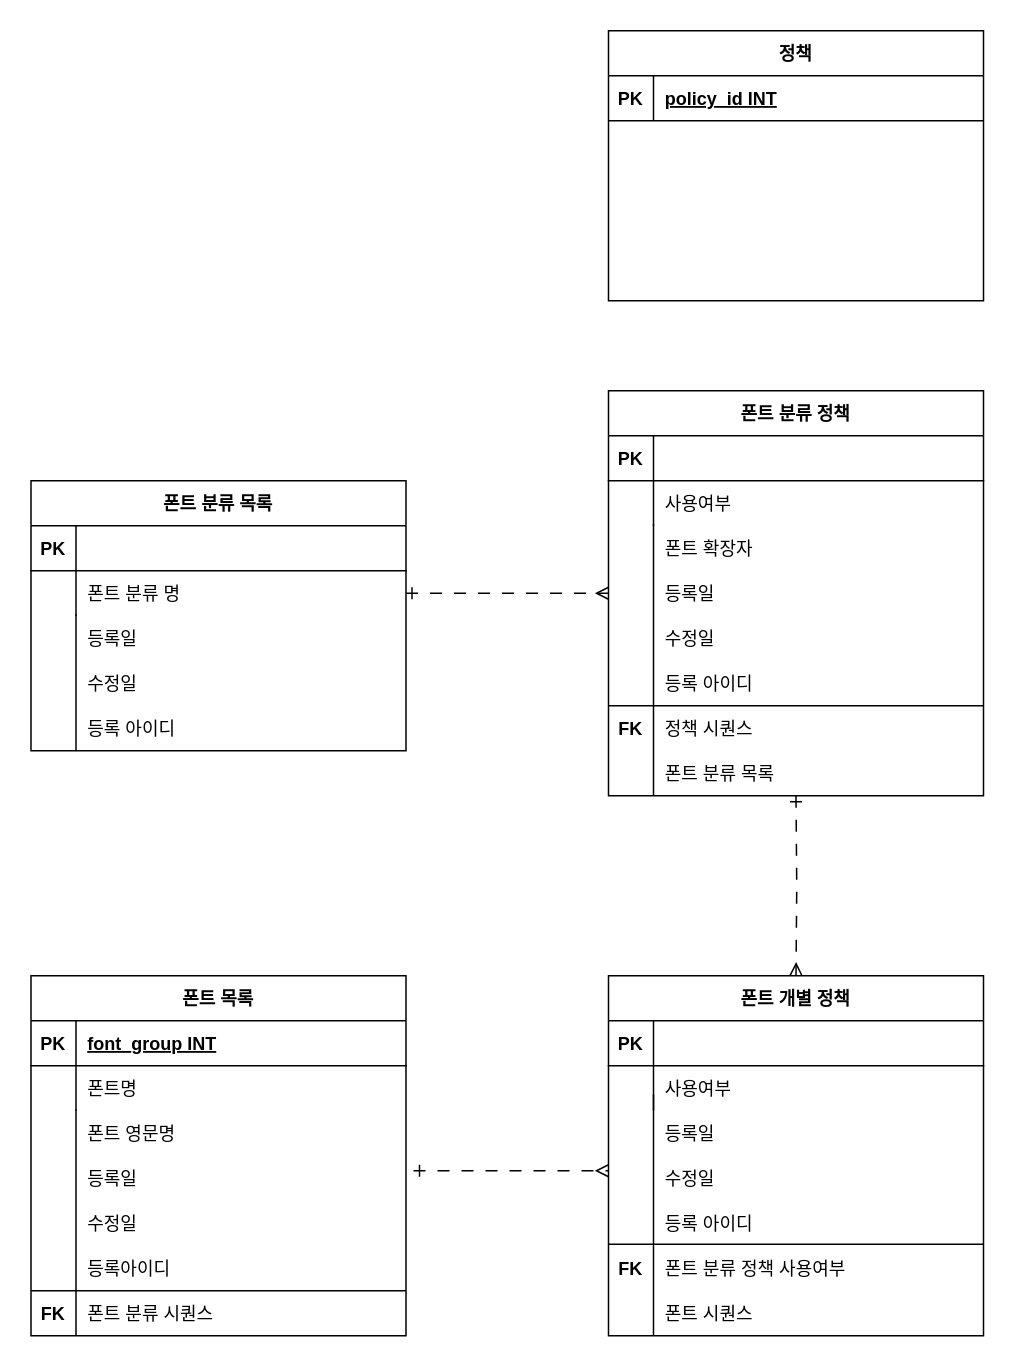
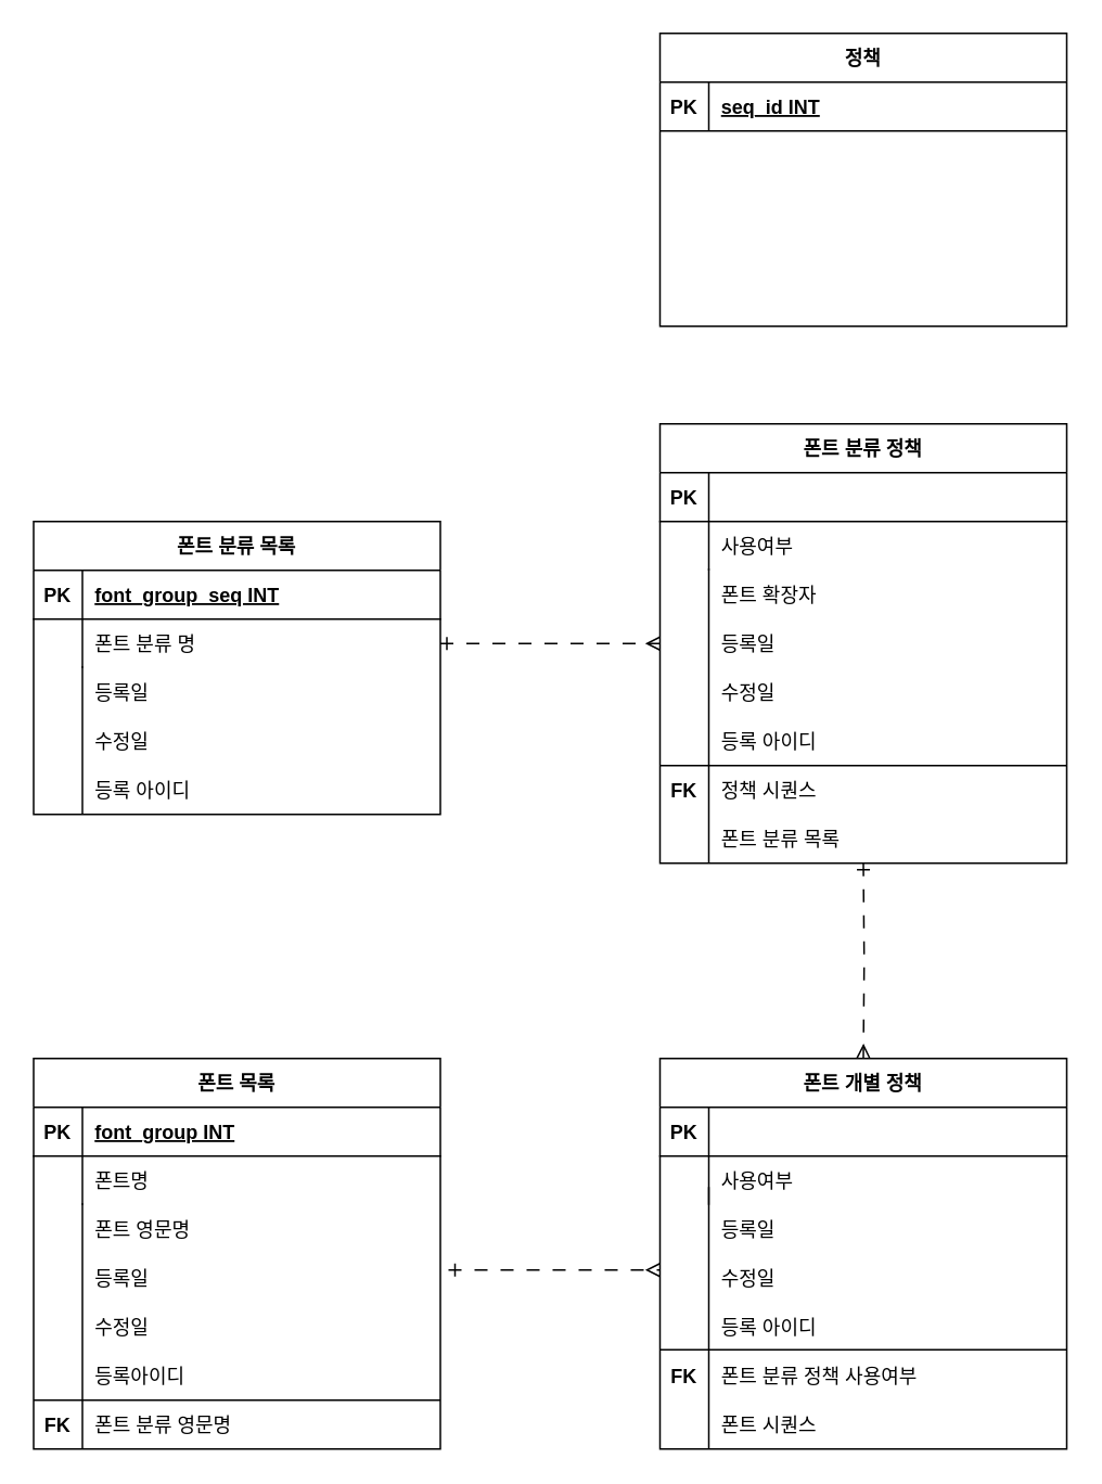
  <mxCell id="0" />
  <mxCell id="1" parent="0" />
  <mxCell id="2" value="폰트 목록" style="shape=table;startSize=30;container=1;collapsible=1;childLayout=tableLayout;fixedRows=1;rowLines=0;fontStyle=1;align=center;resizeLast=1;" parent="1" vertex="1"><mxGeometry x="20" y="650" width="250" height="240" as="geometry" /></mxCell>
  <mxCell id="3" value="" style="shape=partialRectangle;collapsible=0;dropTarget=0;pointerEvents=0;fillColor=none;points=[[0,0.5],[1,0.5]];portConstraint=eastwest;top=0;left=0;right=0;bottom=1;" parent="2" vertex="1"><mxGeometry y="30" width="250" height="30" as="geometry" /></mxCell>
  <mxCell id="4" value="PK" style="shape=partialRectangle;overflow=hidden;connectable=0;fillColor=none;top=0;left=0;bottom=0;right=0;fontStyle=1;" parent="3" vertex="1"><mxGeometry width="30" height="30" as="geometry"><mxRectangle width="30" height="30" as="alternateBounds" /></mxGeometry></mxCell>
  <mxCell id="5" value="font_group INT" style="shape=partialRectangle;overflow=hidden;connectable=0;fillColor=none;top=0;left=0;bottom=0;right=0;align=left;spacingLeft=6;fontStyle=5;" parent="3" vertex="1"><mxGeometry x="30" width="220" height="30" as="geometry"><mxRectangle width="220" height="30" as="alternateBounds" /></mxGeometry></mxCell>
  <mxCell id="6" value="" style="shape=partialRectangle;collapsible=0;dropTarget=0;pointerEvents=0;fillColor=none;points=[[0,0.5],[1,0.5]];portConstraint=eastwest;top=0;left=0;right=0;bottom=0;" parent="2" vertex="1"><mxGeometry y="60" width="250" height="30" as="geometry" /></mxCell>
  <mxCell id="7" value="" style="shape=partialRectangle;overflow=hidden;connectable=0;fillColor=none;top=0;left=0;bottom=0;right=0;" parent="6" vertex="1"><mxGeometry width="30" height="30" as="geometry"><mxRectangle width="30" height="30" as="alternateBounds" /></mxGeometry></mxCell>
  <mxCell id="8" value="폰트명" style="shape=partialRectangle;overflow=hidden;connectable=0;fillColor=none;top=0;left=0;bottom=0;right=0;align=left;spacingLeft=6;" parent="6" vertex="1"><mxGeometry x="30" width="220" height="30" as="geometry"><mxRectangle width="220" height="30" as="alternateBounds" /></mxGeometry></mxCell>
- <mxCell id="9" value="폰트 분류 시퀀스" style="shape=partialRectangle;overflow=hidden;connectable=0;fillColor=none;top=0;left=0;bottom=0;right=0;align=left;spacingLeft=6;" parent="1" vertex="1"><mxGeometry x="50" y="860" width="220" height="30" as="geometry"><mxRectangle width="220" height="30" as="alternateBounds" /></mxGeometry></mxCell>
+ <mxCell id="9" value="폰트 분류 영문명" style="shape=partialRectangle;overflow=hidden;connectable=0;fillColor=none;top=0;left=0;bottom=0;right=0;align=left;spacingLeft=6;" parent="1" vertex="1"><mxGeometry x="50" y="860" width="220" height="30" as="geometry"><mxRectangle width="220" height="30" as="alternateBounds" /></mxGeometry></mxCell>
  <mxCell id="10" value="등록일" style="shape=partialRectangle;overflow=hidden;connectable=0;fillColor=none;top=0;left=0;bottom=0;right=0;align=left;spacingLeft=6;" parent="1" vertex="1"><mxGeometry x="50" y="770" width="220" height="30" as="geometry"><mxRectangle width="220" height="30" as="alternateBounds" /></mxGeometry></mxCell>
  <mxCell id="11" value="" style="endArrow=none;html=1;rounded=0;" parent="1" edge="1"><mxGeometry width="50" height="50" relative="1" as="geometry"><mxPoint x="50" y="890" as="sourcePoint" /><mxPoint x="50" y="739" as="targetPoint" /></mxGeometry></mxCell>
  <mxCell id="12" value="폰트 영문명" style="shape=partialRectangle;overflow=hidden;connectable=0;fillColor=none;top=0;left=0;bottom=0;right=0;align=left;spacingLeft=6;" parent="1" vertex="1"><mxGeometry x="50" y="740" width="220" height="30" as="geometry"><mxRectangle width="220" height="30" as="alternateBounds" /></mxGeometry></mxCell>
  <mxCell id="13" value="수정일" style="shape=partialRectangle;overflow=hidden;connectable=0;fillColor=none;top=0;left=0;bottom=0;right=0;align=left;spacingLeft=6;" parent="1" vertex="1"><mxGeometry x="50" y="800" width="220" height="30" as="geometry"><mxRectangle width="220" height="30" as="alternateBounds" /></mxGeometry></mxCell>
  <mxCell id="14" value="등록아이디" style="shape=partialRectangle;overflow=hidden;connectable=0;fillColor=none;top=0;left=0;bottom=0;right=0;align=left;spacingLeft=6;" parent="1" vertex="1"><mxGeometry x="50" y="830" width="220" height="30" as="geometry"><mxRectangle width="220" height="30" as="alternateBounds" /></mxGeometry></mxCell>
  <mxCell id="15" value="폰트 분류 정책" style="shape=table;startSize=30;container=1;collapsible=1;childLayout=tableLayout;fixedRows=1;rowLines=0;fontStyle=1;align=center;resizeLast=1;" vertex="1" parent="1"><mxGeometry x="405" y="260" width="250" height="270" as="geometry" /></mxCell>
  <mxCell id="16" value="" style="shape=partialRectangle;collapsible=0;dropTarget=0;pointerEvents=0;fillColor=none;points=[[0,0.5],[1,0.5]];portConstraint=eastwest;top=0;left=0;right=0;bottom=1;" vertex="1" parent="15"><mxGeometry y="30" width="250" height="30" as="geometry" /></mxCell>
  <mxCell id="17" value="PK" style="shape=partialRectangle;overflow=hidden;connectable=0;fillColor=none;top=0;left=0;bottom=0;right=0;fontStyle=1;" vertex="1" parent="16"><mxGeometry width="30" height="30" as="geometry"><mxRectangle width="30" height="30" as="alternateBounds" /></mxGeometry></mxCell>
  <mxCell id="18" value="" style="shape=partialRectangle;collapsible=0;dropTarget=0;pointerEvents=0;fillColor=none;points=[[0,0.5],[1,0.5]];portConstraint=eastwest;top=0;left=0;right=0;bottom=0;" vertex="1" parent="15"><mxGeometry y="60" width="250" height="30" as="geometry" /></mxCell>
  <mxCell id="19" value="" style="shape=partialRectangle;overflow=hidden;connectable=0;fillColor=none;top=0;left=0;bottom=0;right=0;" vertex="1" parent="18"><mxGeometry width="30" height="30" as="geometry"><mxRectangle width="30" height="30" as="alternateBounds" /></mxGeometry></mxCell>
  <mxCell id="20" value="사용여부" style="shape=partialRectangle;overflow=hidden;connectable=0;fillColor=none;top=0;left=0;bottom=0;right=0;align=left;spacingLeft=6;" vertex="1" parent="18"><mxGeometry x="30" width="220" height="30" as="geometry"><mxRectangle width="220" height="30" as="alternateBounds" /></mxGeometry></mxCell>
  <mxCell id="21" value="" style="endArrow=none;html=1;rounded=0;" edge="1" parent="1"><mxGeometry width="50" height="50" relative="1" as="geometry"><mxPoint x="20" y="860" as="sourcePoint" /><mxPoint x="270" y="860" as="targetPoint" /></mxGeometry></mxCell>
  <mxCell id="22" value="FK" style="shape=partialRectangle;overflow=hidden;connectable=0;fillColor=none;top=0;left=0;bottom=0;right=0;fontStyle=1;" vertex="1" parent="1"><mxGeometry x="20" y="860" width="30" height="30" as="geometry"><mxRectangle width="30" height="30" as="alternateBounds" /></mxGeometry></mxCell>
  <mxCell id="23" value="폰트 확장자" style="shape=partialRectangle;overflow=hidden;connectable=0;fillColor=none;top=0;left=0;bottom=0;right=0;align=left;spacingLeft=6;" vertex="1" parent="1"><mxGeometry x="435" y="350" width="220" height="30" as="geometry"><mxRectangle width="220" height="30" as="alternateBounds" /></mxGeometry></mxCell>
  <mxCell id="24" value="등록일" style="shape=partialRectangle;overflow=hidden;connectable=0;fillColor=none;top=0;left=0;bottom=0;right=0;align=left;spacingLeft=6;" vertex="1" parent="1"><mxGeometry x="435" y="380" width="220" height="30" as="geometry"><mxRectangle width="220" height="30" as="alternateBounds" /></mxGeometry></mxCell>
  <mxCell id="25" value="수정일" style="shape=partialRectangle;overflow=hidden;connectable=0;fillColor=none;top=0;left=0;bottom=0;right=0;align=left;spacingLeft=6;" vertex="1" parent="1"><mxGeometry x="435" y="410" width="220" height="30" as="geometry"><mxRectangle width="220" height="30" as="alternateBounds" /></mxGeometry></mxCell>
  <mxCell id="26" value="등록 아이디" style="shape=partialRectangle;overflow=hidden;connectable=0;fillColor=none;top=0;left=0;bottom=0;right=0;align=left;spacingLeft=6;" vertex="1" parent="1"><mxGeometry x="435" y="440" width="220" height="30" as="geometry"><mxRectangle width="220" height="30" as="alternateBounds" /></mxGeometry></mxCell>
  <mxCell id="27" value="정책 시퀀스" style="shape=partialRectangle;overflow=hidden;connectable=0;fillColor=none;top=0;left=0;bottom=0;right=0;align=left;spacingLeft=6;" vertex="1" parent="1"><mxGeometry x="435" y="470" width="220" height="30" as="geometry"><mxRectangle width="220" height="30" as="alternateBounds" /></mxGeometry></mxCell>
  <mxCell id="28" value="" style="endArrow=none;html=1;rounded=0;" edge="1" parent="1"><mxGeometry width="50" height="50" relative="1" as="geometry"><mxPoint x="435" y="530" as="sourcePoint" /><mxPoint x="435" y="349" as="targetPoint" /></mxGeometry></mxCell>
  <mxCell id="29" value="FK" style="shape=partialRectangle;overflow=hidden;connectable=0;fillColor=none;top=0;left=0;bottom=0;right=0;fontStyle=1;" vertex="1" parent="1"><mxGeometry x="405" y="470" width="30" height="30" as="geometry"><mxRectangle width="30" height="30" as="alternateBounds" /></mxGeometry></mxCell>
  <mxCell id="30" value="" style="endArrow=none;html=1;rounded=0;" edge="1" parent="1"><mxGeometry width="50" height="50" relative="1" as="geometry"><mxPoint x="405" y="470" as="sourcePoint" /><mxPoint x="655" y="470" as="targetPoint" /></mxGeometry></mxCell>
  <mxCell id="31" value="폰트 개별 정책" style="shape=table;startSize=30;container=1;collapsible=1;childLayout=tableLayout;fixedRows=1;rowLines=0;fontStyle=1;align=center;resizeLast=1;" vertex="1" parent="1"><mxGeometry x="405" y="650" width="250" height="240" as="geometry" /></mxCell>
  <mxCell id="32" value="" style="shape=partialRectangle;collapsible=0;dropTarget=0;pointerEvents=0;fillColor=none;points=[[0,0.5],[1,0.5]];portConstraint=eastwest;top=0;left=0;right=0;bottom=1;" vertex="1" parent="31"><mxGeometry y="30" width="250" height="30" as="geometry" /></mxCell>
  <mxCell id="33" value="PK" style="shape=partialRectangle;overflow=hidden;connectable=0;fillColor=none;top=0;left=0;bottom=0;right=0;fontStyle=1;" vertex="1" parent="32"><mxGeometry width="30" height="30" as="geometry"><mxRectangle width="30" height="30" as="alternateBounds" /></mxGeometry></mxCell>
  <mxCell id="34" value="" style="shape=partialRectangle;collapsible=0;dropTarget=0;pointerEvents=0;fillColor=none;points=[[0,0.5],[1,0.5]];portConstraint=eastwest;top=0;left=0;right=0;bottom=0;" vertex="1" parent="31"><mxGeometry y="60" width="250" height="30" as="geometry" /></mxCell>
  <mxCell id="35" value="" style="shape=partialRectangle;overflow=hidden;connectable=0;fillColor=none;top=0;left=0;bottom=0;right=0;" vertex="1" parent="34"><mxGeometry width="30" height="30" as="geometry"><mxRectangle width="30" height="30" as="alternateBounds" /></mxGeometry></mxCell>
  <mxCell id="36" value="사용여부" style="shape=partialRectangle;overflow=hidden;connectable=0;fillColor=none;top=0;left=0;bottom=0;right=0;align=left;spacingLeft=6;" vertex="1" parent="34"><mxGeometry x="30" width="220" height="30" as="geometry"><mxRectangle width="220" height="30" as="alternateBounds" /></mxGeometry></mxCell>
  <mxCell id="37" value="폰트 분류 정책 사용여부" style="shape=partialRectangle;overflow=hidden;connectable=0;fillColor=none;top=0;left=0;bottom=0;right=0;align=left;spacingLeft=6;" vertex="1" parent="1"><mxGeometry x="435" y="830" width="220" height="30" as="geometry"><mxRectangle width="220" height="30" as="alternateBounds" /></mxGeometry></mxCell>
  <mxCell id="38" value="등록일" style="shape=partialRectangle;overflow=hidden;connectable=0;fillColor=none;top=0;left=0;bottom=0;right=0;align=left;spacingLeft=6;" vertex="1" parent="1"><mxGeometry x="435" y="740" width="220" height="30" as="geometry"><mxRectangle width="220" height="30" as="alternateBounds" /></mxGeometry></mxCell>
  <mxCell id="39" value="" style="endArrow=none;html=1;rounded=0;" edge="1" parent="1"><mxGeometry width="50" height="50" relative="1" as="geometry"><mxPoint x="435" y="890" as="sourcePoint" /><mxPoint x="435" y="729" as="targetPoint" /></mxGeometry></mxCell>
  <mxCell id="40" value="수정일" style="shape=partialRectangle;overflow=hidden;connectable=0;fillColor=none;top=0;left=0;bottom=0;right=0;align=left;spacingLeft=6;" vertex="1" parent="1"><mxGeometry x="435" y="770" width="220" height="30" as="geometry"><mxRectangle width="220" height="30" as="alternateBounds" /></mxGeometry></mxCell>
  <mxCell id="41" value="등록 아이디" style="shape=partialRectangle;overflow=hidden;connectable=0;fillColor=none;top=0;left=0;bottom=0;right=0;align=left;spacingLeft=6;" vertex="1" parent="1"><mxGeometry x="435" y="800" width="220" height="30" as="geometry"><mxRectangle width="220" height="30" as="alternateBounds" /></mxGeometry></mxCell>
  <mxCell id="42" value="" style="endArrow=none;html=1;rounded=0;" edge="1" parent="1"><mxGeometry width="50" height="50" relative="1" as="geometry"><mxPoint x="405" y="829" as="sourcePoint" /><mxPoint x="655" y="829" as="targetPoint" /></mxGeometry></mxCell>
  <mxCell id="43" value="FK" style="shape=partialRectangle;overflow=hidden;connectable=0;fillColor=none;top=0;left=0;bottom=0;right=0;fontStyle=1;" vertex="1" parent="1"><mxGeometry x="405" y="830" width="30" height="30" as="geometry"><mxRectangle width="30" height="30" as="alternateBounds" /></mxGeometry></mxCell>
  <mxCell id="44" value="폰트 분류 목록" style="shape=table;startSize=30;container=1;collapsible=1;childLayout=tableLayout;fixedRows=1;rowLines=0;fontStyle=1;align=center;resizeLast=1;" vertex="1" parent="1"><mxGeometry x="20" y="320" width="250" height="180" as="geometry" /></mxCell>
  <mxCell id="45" value="" style="shape=partialRectangle;collapsible=0;dropTarget=0;pointerEvents=0;fillColor=none;points=[[0,0.5],[1,0.5]];portConstraint=eastwest;top=0;left=0;right=0;bottom=1;" vertex="1" parent="44"><mxGeometry y="30" width="250" height="30" as="geometry" /></mxCell>
  <mxCell id="46" value="PK" style="shape=partialRectangle;overflow=hidden;connectable=0;fillColor=none;top=0;left=0;bottom=0;right=0;fontStyle=1;" vertex="1" parent="45"><mxGeometry width="30" height="30" as="geometry"><mxRectangle width="30" height="30" as="alternateBounds" /></mxGeometry></mxCell>
+ <mxCell id="47" value="font_group_seq INT" style="shape=partialRectangle;overflow=hidden;connectable=0;fillColor=none;top=0;left=0;bottom=0;right=0;align=left;spacingLeft=6;fontStyle=5;" vertex="1" parent="45"><mxGeometry x="30" width="220" height="30" as="geometry"><mxRectangle width="220" height="30" as="alternateBounds" /></mxGeometry></mxCell>
  <mxCell id="48" value="" style="shape=partialRectangle;collapsible=0;dropTarget=0;pointerEvents=0;fillColor=none;points=[[0,0.5],[1,0.5]];portConstraint=eastwest;top=0;left=0;right=0;bottom=0;" vertex="1" parent="44"><mxGeometry y="60" width="250" height="30" as="geometry" /></mxCell>
  <mxCell id="49" value="" style="shape=partialRectangle;overflow=hidden;connectable=0;fillColor=none;top=0;left=0;bottom=0;right=0;" vertex="1" parent="48"><mxGeometry width="30" height="30" as="geometry"><mxRectangle width="30" height="30" as="alternateBounds" /></mxGeometry></mxCell>
  <mxCell id="50" value="폰트 분류 명" style="shape=partialRectangle;overflow=hidden;connectable=0;fillColor=none;top=0;left=0;bottom=0;right=0;align=left;spacingLeft=6;" vertex="1" parent="48"><mxGeometry x="30" width="220" height="30" as="geometry"><mxRectangle width="220" height="30" as="alternateBounds" /></mxGeometry></mxCell>
  <mxCell id="51" value="등록일" style="shape=partialRectangle;overflow=hidden;connectable=0;fillColor=none;top=0;left=0;bottom=0;right=0;align=left;spacingLeft=6;" vertex="1" parent="1"><mxGeometry x="50" y="410" width="220" height="30" as="geometry"><mxRectangle width="220" height="30" as="alternateBounds" /></mxGeometry></mxCell>
  <mxCell id="52" value="" style="endArrow=none;html=1;rounded=0;" edge="1" parent="1"><mxGeometry width="50" height="50" relative="1" as="geometry"><mxPoint x="50" y="500" as="sourcePoint" /><mxPoint x="50" y="409" as="targetPoint" /></mxGeometry></mxCell>
  <mxCell id="53" value="수정일" style="shape=partialRectangle;overflow=hidden;connectable=0;fillColor=none;top=0;left=0;bottom=0;right=0;align=left;spacingLeft=6;" vertex="1" parent="1"><mxGeometry x="50" y="440" width="220" height="30" as="geometry"><mxRectangle width="220" height="30" as="alternateBounds" /></mxGeometry></mxCell>
  <mxCell id="54" value="등록 아이디" style="shape=partialRectangle;overflow=hidden;connectable=0;fillColor=none;top=0;left=0;bottom=0;right=0;align=left;spacingLeft=6;" vertex="1" parent="1"><mxGeometry x="50" y="470" width="220" height="30" as="geometry"><mxRectangle width="220" height="30" as="alternateBounds" /></mxGeometry></mxCell>
  <mxCell id="55" value="정책" style="shape=table;startSize=30;container=1;collapsible=1;childLayout=tableLayout;fixedRows=1;rowLines=0;fontStyle=1;align=center;resizeLast=1;" vertex="1" parent="1"><mxGeometry x="405" y="20" width="250" height="180" as="geometry" /></mxCell>
  <mxCell id="56" value="" style="shape=partialRectangle;collapsible=0;dropTarget=0;pointerEvents=0;fillColor=none;points=[[0,0.5],[1,0.5]];portConstraint=eastwest;top=0;left=0;right=0;bottom=0;" vertex="1" parent="55"><mxGeometry y="30" width="250" height="30" as="geometry" /></mxCell>
  <mxCell id="57" value="" style="shape=partialRectangle;overflow=hidden;connectable=0;fillColor=none;top=0;left=0;bottom=0;right=0;" vertex="1" parent="56"><mxGeometry width="30" height="30" as="geometry"><mxRectangle width="30" height="30" as="alternateBounds" /></mxGeometry></mxCell>
  <mxCell id="58" value="" style="shape=partialRectangle;overflow=hidden;connectable=0;fillColor=none;top=0;left=0;bottom=0;right=0;align=left;spacingLeft=6;" vertex="1" parent="56"><mxGeometry x="30" width="220" height="30" as="geometry"><mxRectangle width="220" height="30" as="alternateBounds" /></mxGeometry></mxCell>
- <mxCell id="59" value="policy_id INT" style="shape=partialRectangle;overflow=hidden;connectable=0;fillColor=none;top=0;left=0;bottom=0;right=0;align=left;spacingLeft=6;fontStyle=5;" vertex="1" parent="1"><mxGeometry x="435" y="50" width="220" height="30" as="geometry"><mxRectangle width="220" height="30" as="alternateBounds" /></mxGeometry></mxCell>
+ <mxCell id="59" value="seq_id INT" style="shape=partialRectangle;overflow=hidden;connectable=0;fillColor=none;top=0;left=0;bottom=0;right=0;align=left;spacingLeft=6;fontStyle=5;" vertex="1" parent="1"><mxGeometry x="435" y="50" width="220" height="30" as="geometry"><mxRectangle width="220" height="30" as="alternateBounds" /></mxGeometry></mxCell>
  <mxCell id="60" value="PK" style="shape=partialRectangle;overflow=hidden;connectable=0;fillColor=none;top=0;left=0;bottom=0;right=0;fontStyle=1;" vertex="1" parent="1"><mxGeometry x="405" y="50" width="30" height="30" as="geometry"><mxRectangle width="30" height="30" as="alternateBounds" /></mxGeometry></mxCell>
  <mxCell id="61" value="" style="endArrow=none;html=1;rounded=0;" edge="1" parent="1"><mxGeometry width="50" height="50" relative="1" as="geometry"><mxPoint x="405" y="80" as="sourcePoint" /><mxPoint x="655" y="80" as="targetPoint" /></mxGeometry></mxCell>
  <mxCell id="62" value="폰트 분류 목록" style="shape=partialRectangle;overflow=hidden;connectable=0;fillColor=none;top=0;left=0;bottom=0;right=0;align=left;spacingLeft=6;" vertex="1" parent="1"><mxGeometry x="435" y="500" width="220" height="30" as="geometry"><mxRectangle width="220" height="30" as="alternateBounds" /></mxGeometry></mxCell>
  <mxCell id="63" value="폰트 시퀀스" style="shape=partialRectangle;overflow=hidden;connectable=0;fillColor=none;top=0;left=0;bottom=0;right=0;align=left;spacingLeft=6;" vertex="1" parent="1"><mxGeometry x="435" y="860" width="220" height="30" as="geometry"><mxRectangle width="220" height="30" as="alternateBounds" /></mxGeometry></mxCell>
  <mxCell id="64" style="edgeStyle=orthogonalEdgeStyle;rounded=0;orthogonalLoop=1;jettySize=auto;html=1;exitX=1;exitY=0.5;exitDx=0;exitDy=0;entryX=0;entryY=0.5;entryDx=0;entryDy=0;dashed=1;dashPattern=8 8;endArrow=ERmany;endFill=0;startArrow=ERone;startFill=0;" edge="1" parent="1" source="48" target="15"><mxGeometry relative="1" as="geometry"><mxPoint x="540" y="210" as="sourcePoint" /><mxPoint x="540" y="270" as="targetPoint" /></mxGeometry></mxCell>
  <mxCell id="65" style="edgeStyle=orthogonalEdgeStyle;rounded=0;orthogonalLoop=1;jettySize=auto;html=1;entryX=0.5;entryY=0;entryDx=0;entryDy=0;dashed=1;dashPattern=8 8;endArrow=ERmany;endFill=0;startArrow=ERone;startFill=0;" edge="1" parent="1" target="31"><mxGeometry relative="1" as="geometry"><mxPoint x="530" y="530" as="sourcePoint" /><mxPoint x="540" y="270" as="targetPoint" /></mxGeometry></mxCell>
  <mxCell id="66" style="edgeStyle=orthogonalEdgeStyle;rounded=0;orthogonalLoop=1;jettySize=auto;html=1;dashed=1;dashPattern=8 8;endArrow=ERmany;endFill=0;startArrow=ERone;startFill=0;" edge="1" parent="1"><mxGeometry relative="1" as="geometry"><mxPoint x="275" y="780" as="sourcePoint" /><mxPoint x="405" y="780" as="targetPoint" /></mxGeometry></mxCell>
